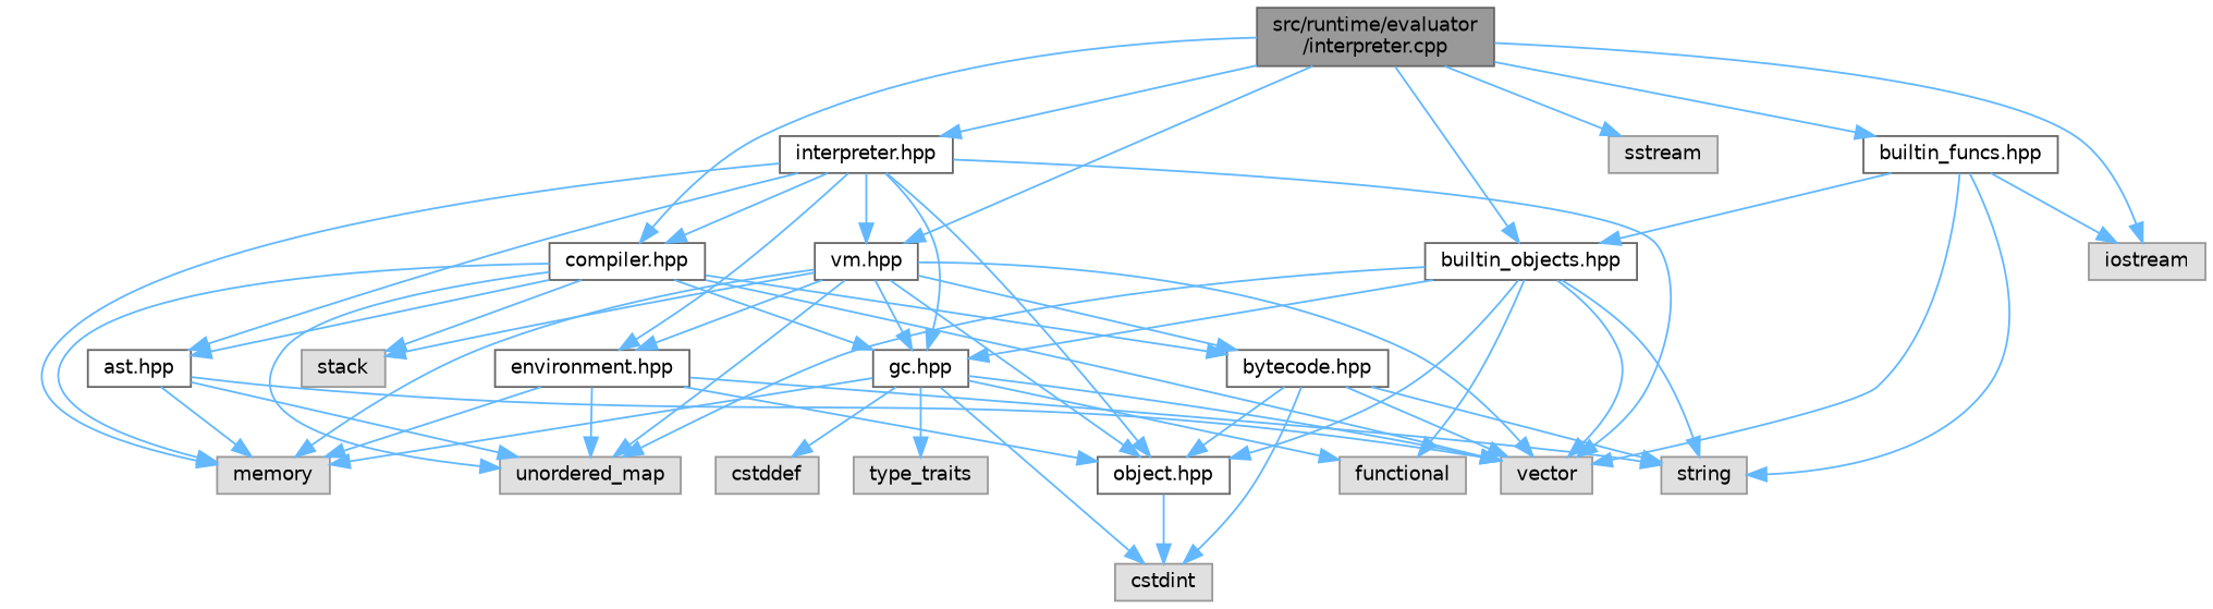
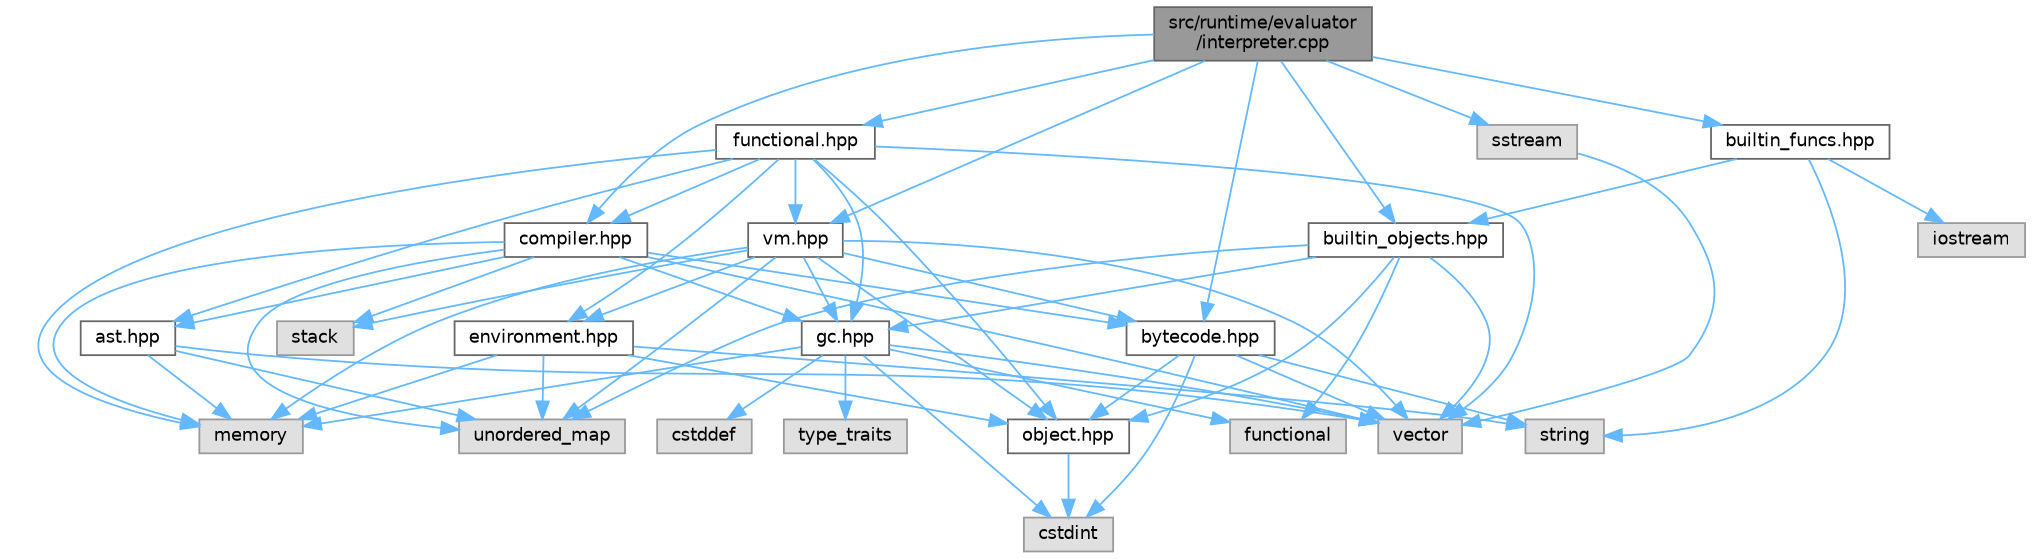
  digraph {
    node [color=grey60 fillcolor="#E0E0E0" fontname=Helvetica fontsize=10 shape=box style=filled]
    edge [color=steelblue1 fontname=Helvetica fontsize=10 labelfontname=Helvetica labelfontsize=10 style=solid]
    n1 [color=gray40 fillcolor=grey60 fontcolor=black height=0.2 label="src/runtime/evaluator\l/interpreter.cpp" width=0.4]
-   n2 [color=grey40 fillcolor=white height=0.2 label="interpreter.hpp" width=0.4]
+   n2 [color=grey40 fillcolor=white height=0.2 label="functional.hpp" width=0.4]
    n3 [color=grey40 fillcolor=white height=0.2 label="compiler.hpp" width=0.4]
    n4 [color=grey40 fillcolor=white height=0.2 label="vm.hpp" width=0.4]
    n5 [height=0.2 label=iostream width=0.4]
    n6 [height=0.2 label=sstream width=0.4]
    n7 [color=grey40 fillcolor=white height=0.2 label="builtin_funcs.hpp" width=0.4]
    n8 [color=grey40 fillcolor=white height=0.2 label="builtin_objects.hpp" width=0.4]
    n9 [height=0.2 label=memory width=0.4]
    n10 [height=0.2 label=vector width=0.4]
    n11 [color=grey40 fillcolor=white height=0.2 label="ast.hpp" width=0.4]
    n12 [color=grey40 fillcolor=white height=0.2 label="object.hpp" width=0.4]
    n13 [color=grey40 fillcolor=white height=0.2 label="gc.hpp" width=0.4]
    n14 [color=grey40 fillcolor=white height=0.2 label="environment.hpp" width=0.4]
    n15 [height=0.2 label=unordered_map width=0.4]
    n16 [height=0.2 label=stack width=0.4]
    n17 [color=grey40 fillcolor=white height=0.2 label="bytecode.hpp" width=0.4]
    n18 [height=0.2 label=string width=0.4]
    n19 [height=0.2 label=functional width=0.4]
    n20 [height=0.2 label=cstdint width=0.4]
    n21 [height=0.2 label=cstddef width=0.4]
    n22 [height=0.2 label=type_traits width=0.4]
    n1 -> n2
    n1 -> n3
    n1 -> n4
-   n1 -> n5
+   n1 -> n17
    n1 -> n6
    n1 -> n7
    n1 -> n8
    n2 -> n3
    n2 -> n4
    n2 -> n9
    n2 -> n10
    n2 -> n11
    n2 -> n12
    n2 -> n13
    n2 -> n14
    n3 -> n9
    n3 -> n10
    n3 -> n11
    n3 -> n13
    n3 -> n15
    n3 -> n16
    n3 -> n17
    n4 -> n9
    n4 -> n10
    n4 -> n12
    n4 -> n13
    n4 -> n14
    n4 -> n15
    n4 -> n16
    n4 -> n17
    n7 -> n5
    n7 -> n8
-   n7 -> n10
+   n6 -> n10
    n7 -> n18
    n8 -> n10
    n8 -> n12
    n8 -> n13
    n8 -> n15
-   n8 -> n18
    n8 -> n19
    n11 -> n9
    n11 -> n10
    n11 -> n15
    n12 -> n20
    n13 -> n9
    n13 -> n10
    n13 -> n19
    n13 -> n20
    n13 -> n21
    n13 -> n22
    n14 -> n9
    n14 -> n12
    n14 -> n15
    n14 -> n18
    n17 -> n10
    n17 -> n12
    n17 -> n18
    n17 -> n20
  }
